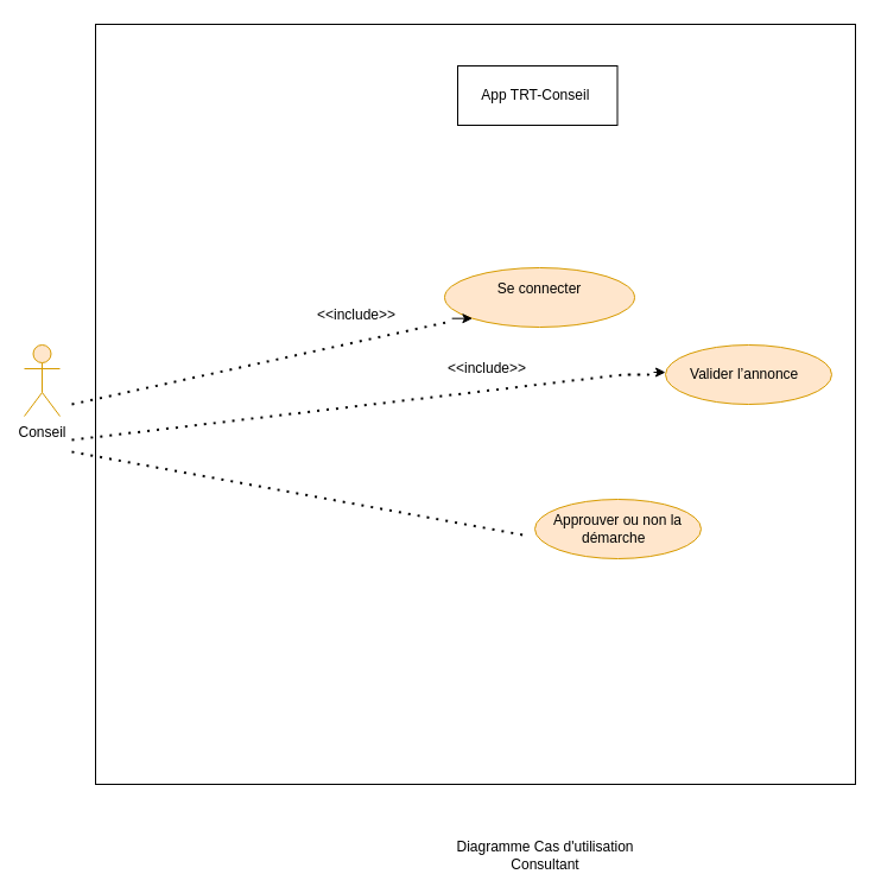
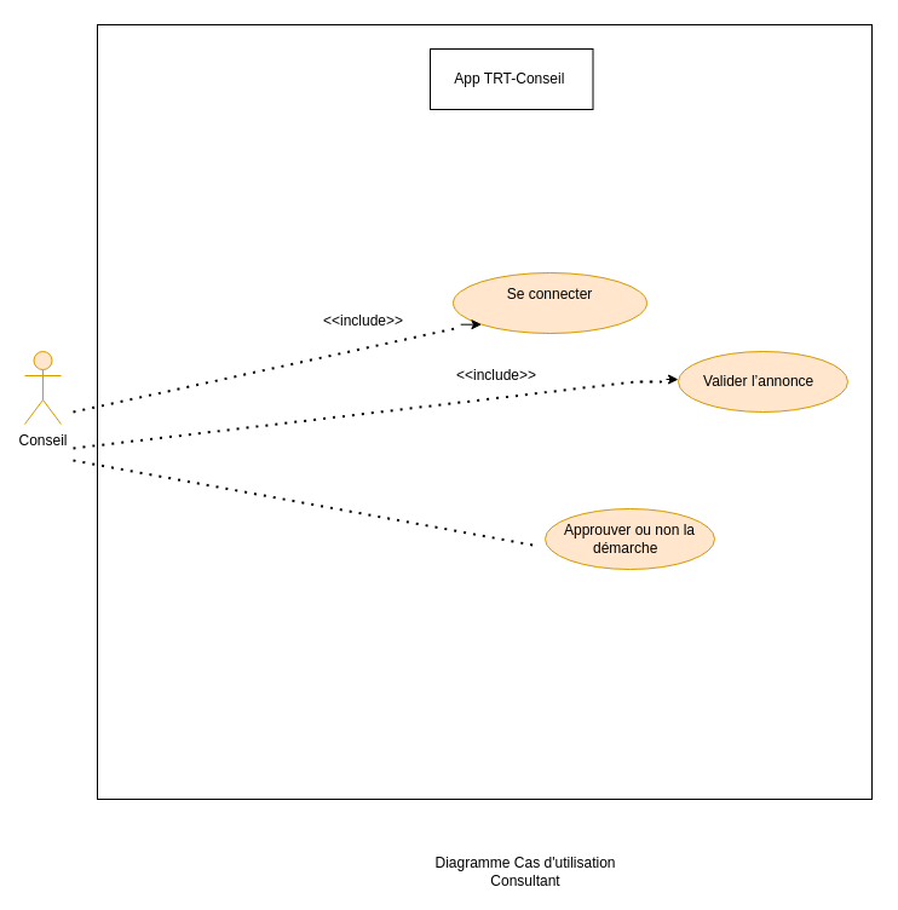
  <mxCell id="0" />
  <mxCell id="1" parent="0" />
  <mxCell id="2" value="" style="whiteSpace=wrap;html=1;aspect=fixed;" parent="1" vertex="1"><mxGeometry x="80" y="20" width="640" height="640" as="geometry" /></mxCell>
  <mxCell id="3" value="Conseil" style="shape=umlActor;verticalLabelPosition=bottom;verticalAlign=top;html=1;outlineConnect=0;fillColor=#ffe6cc;strokeColor=#d79b00;" parent="1" vertex="1"><mxGeometry x="20" y="290" width="30" height="60" as="geometry" /></mxCell>
  <mxCell id="4" value="&#10;&#10;&#10;&lt;span class=&quot;fontstyle0&quot;&gt;Se connecter&lt;/span&gt; &#10;&lt;br style=&quot;font-style: normal; font-variant: normal; font-weight: normal; letter-spacing: normal; line-height: normal; text-indent: 0px; text-transform: none; word-spacing: 0px;&quot;&gt;&#10;&#10;&#10;" style="ellipse;whiteSpace=wrap;html=1;fillColor=#ffe6cc;strokeColor=#d79b00;" parent="1" vertex="1"><mxGeometry x="374" y="225" width="160" height="50" as="geometry" /></mxCell>
  <mxCell id="5" value="&lt;span class=&quot;fontstyle0&quot;&gt;Valider l’annonce&lt;/span&gt;&amp;nbsp;&amp;nbsp;" style="ellipse;whiteSpace=wrap;html=1;fillColor=#ffe6cc;strokeColor=#d79b00;" parent="1" vertex="1"><mxGeometry x="560" y="290" width="140" height="50" as="geometry" /></mxCell>
  <mxCell id="6" value="" style="endArrow=none;dashed=1;html=1;dashPattern=1 3;strokeWidth=2;" parent="1" edge="1"><mxGeometry width="50" height="50" relative="1" as="geometry"><mxPoint x="60" y="340" as="sourcePoint" /><mxPoint x="380" y="270" as="targetPoint" /></mxGeometry></mxCell>
  <mxCell id="7" value="" style="endArrow=none;dashed=1;html=1;dashPattern=1 3;strokeWidth=2;" parent="1" edge="1"><mxGeometry width="50" height="50" relative="1" as="geometry"><mxPoint x="60" y="370" as="sourcePoint" /><mxPoint x="524" y="315" as="targetPoint" /><Array as="points"><mxPoint x="524" y="315" /><mxPoint x="550" y="315" /></Array></mxGeometry></mxCell>
  <mxCell id="8" value="&amp;lt;&amp;lt;include&amp;gt;&amp;gt;" style="text;html=1;strokeColor=none;fillColor=none;align=center;verticalAlign=middle;whiteSpace=wrap;rounded=0;" parent="1" vertex="1"><mxGeometry x="280" y="255" width="40" height="20" as="geometry" /></mxCell>
  <mxCell id="9" value="&amp;lt;&amp;lt;include&amp;gt;&amp;gt;" style="text;html=1;strokeColor=none;fillColor=none;align=center;verticalAlign=middle;whiteSpace=wrap;rounded=0;" parent="1" vertex="1"><mxGeometry x="390" y="300" width="40" height="20" as="geometry" /></mxCell>
- <mxCell id="10" value="&lt;span class=&quot;fontstyle0&quot;&gt;App TRT-Conseil&lt;/span&gt;&amp;nbsp;" style="rounded=0;whiteSpace=wrap;html=1;" parent="1" vertex="1"><mxGeometry x="385" y="55" width="134.5" height="50" as="geometry" /></mxCell>
+ <mxCell id="10" value="&lt;span class=&quot;fontstyle0&quot;&gt;App TRT-Conseil&lt;/span&gt;&amp;nbsp;" style="rounded=0;whiteSpace=wrap;html=1;" parent="1" vertex="1"><mxGeometry x="355" y="40" width="134.5" height="50" as="geometry" /></mxCell>
  <mxCell id="11" value="" style="endArrow=classic;html=1;entryX=0;entryY=1;entryDx=0;entryDy=0;exitX=0.469;exitY=0.387;exitDx=0;exitDy=0;exitPerimeter=0;" parent="1" source="2" target="4" edge="1"><mxGeometry width="50" height="50" relative="1" as="geometry"><mxPoint x="280" y="210" as="sourcePoint" /><mxPoint x="250" y="160" as="targetPoint" /></mxGeometry></mxCell>
  <mxCell id="12" value="" style="endArrow=classic;html=1;entryX=0.75;entryY=0.458;entryDx=0;entryDy=0;entryPerimeter=0;" parent="1" target="2" edge="1"><mxGeometry width="50" height="50" relative="1" as="geometry"><mxPoint x="550" y="313" as="sourcePoint" /><mxPoint x="400" y="370" as="targetPoint" /></mxGeometry></mxCell>
- <mxCell id="13" value="Diagramme Cas d'utilisation Consultant" style="text;html=1;strokeColor=none;fillColor=none;align=center;verticalAlign=middle;whiteSpace=wrap;rounded=0;" parent="1" vertex="1"><mxGeometry x="359" y="710" width="200" height="20" as="geometry" /></mxCell>
+ <mxCell id="13" value="Diagramme Cas d'utilisation Consultant" style="text;html=1;strokeColor=none;fillColor=none;align=center;verticalAlign=middle;whiteSpace=wrap;rounded=0;" parent="1" vertex="1"><mxGeometry x="334" y="710" width="200" height="20" as="geometry" /></mxCell>
  <mxCell id="14" value="&lt;span class=&quot;fontstyle0&quot;&gt;Approuver ou non la démarche&lt;/span&gt;&amp;nbsp;&amp;nbsp;" style="ellipse;whiteSpace=wrap;html=1;fillColor=#ffe6cc;strokeColor=#d79b00;" vertex="1" parent="1"><mxGeometry x="450" y="420" width="140" height="50" as="geometry" /></mxCell>
  <mxCell id="15" value="" style="endArrow=none;dashed=1;html=1;dashPattern=1 3;strokeWidth=2;" edge="1" parent="1"><mxGeometry width="50" height="50" relative="1" as="geometry"><mxPoint x="60" y="380" as="sourcePoint" /><mxPoint x="440" y="450" as="targetPoint" /></mxGeometry></mxCell>
